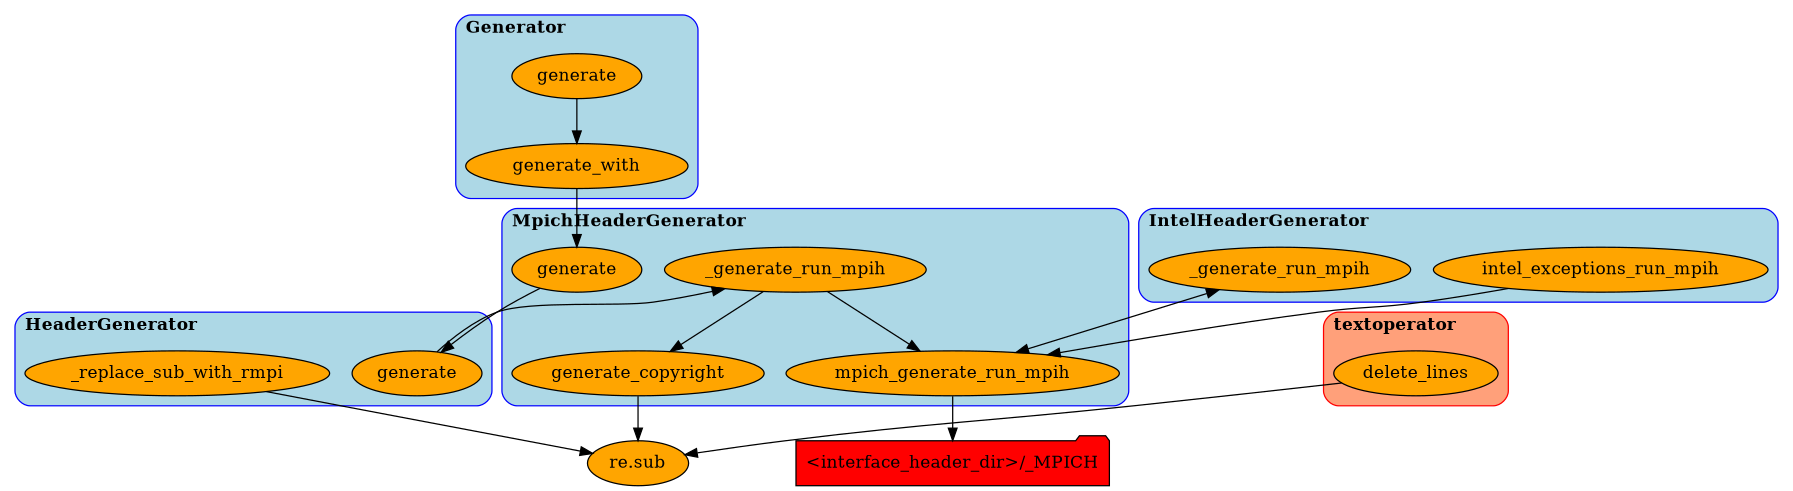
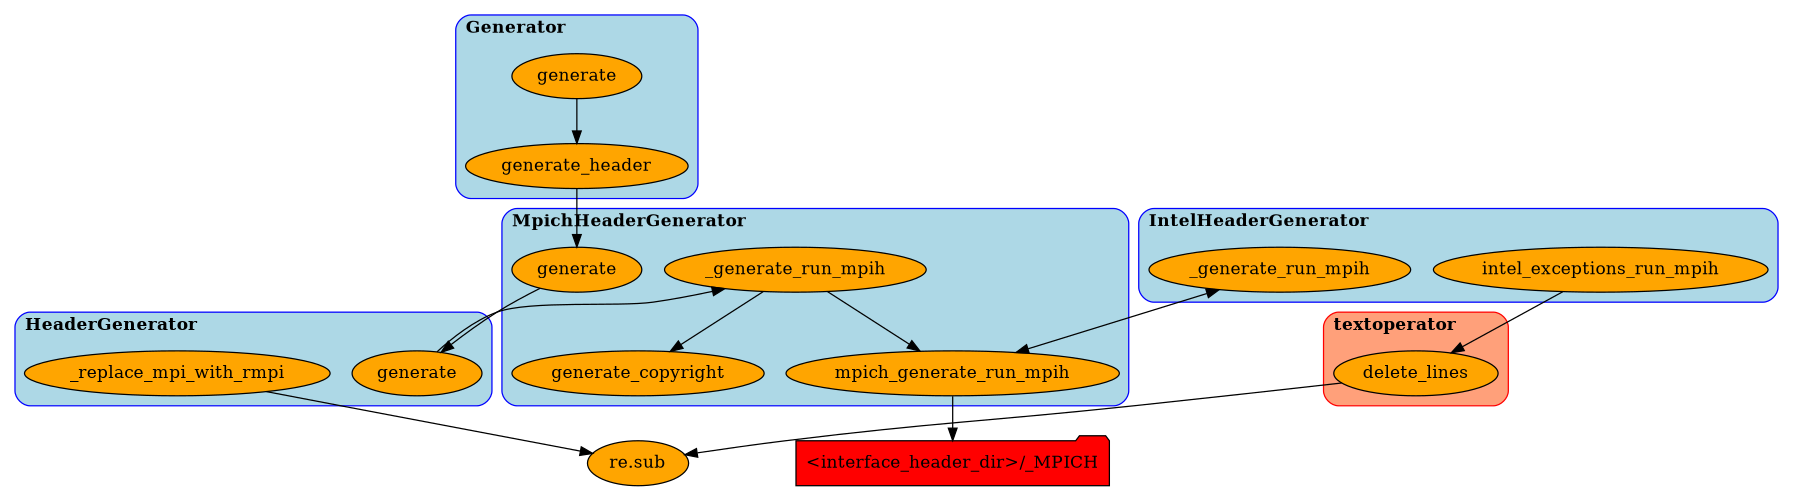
  digraph {
    rankdir=TB
    node [fillcolor=orange shape=ellipse style=filled]
    n1 [label=generate]
-   n2 [label=_replace_sub_with_rmpi]
+   n2 [label=_replace_mpi_with_rmpi]
    n3 [label=generate]
-   n4 [label=generate_with]
+   n4 [label=generate_header]
    n5 [label=generate_copyright]
    n6 [label=generate]
    n7 [label=_generate_run_mpih]
    n8 [label=mpich_generate_run_mpih]
    n9 [label=_generate_run_mpih]
    n10 [label=intel_exceptions_run_mpih]
    n11 [label=delete_lines]
    n12 [label="re.sub"]
    n13 [fillcolor=red label="<interface_header_dir>/_MPICH" shape=folder]
    subgraph cluster_1 {
      bgcolor=lightblue
      color=blue
      label=<<B>HeaderGenerator</B>>
      labeljust=l
      style=rounded
      n1
      n2
    }
    subgraph cluster_2 {
      bgcolor=lightblue
      color=blue
      label=<<B>Generator</B>>
      labeljust=l
      style=rounded
      n3
      n4
    }
    subgraph cluster_3 {
      bgcolor=lightblue
      color=blue
      label=<<B>MpichHeaderGenerator</B>>
      labeljust=l
      style=rounded
      n5
      n6
      n7
      n8
    }
    subgraph cluster_4 {
      bgcolor=lightblue
      color=blue
      label=<<B>IntelHeaderGenerator</B>>
      labeljust=l
      style=rounded
      n9
      n10
    }
    subgraph cluster_5 {
      bgcolor=lightsalmon
      color=red
      label=<<B>textoperator</B>>
      labeljust=l
      style=rounded
      n11
    }
    n1 -> n7
    n2 -> n12
    n3 -> n4
    n4 -> n6
-   n5 -> n12
    n6 -> n1
    n7 -> n5
    n7 -> n8
    n8 -> n9 [dir=both]
    n8 -> n13
-   n10 -> n8
+   n10 -> n11
    n11 -> n12
  }
